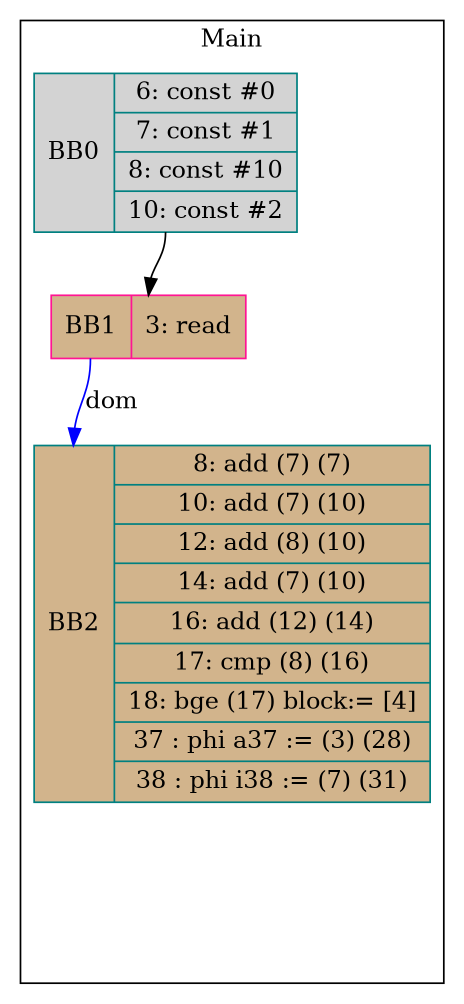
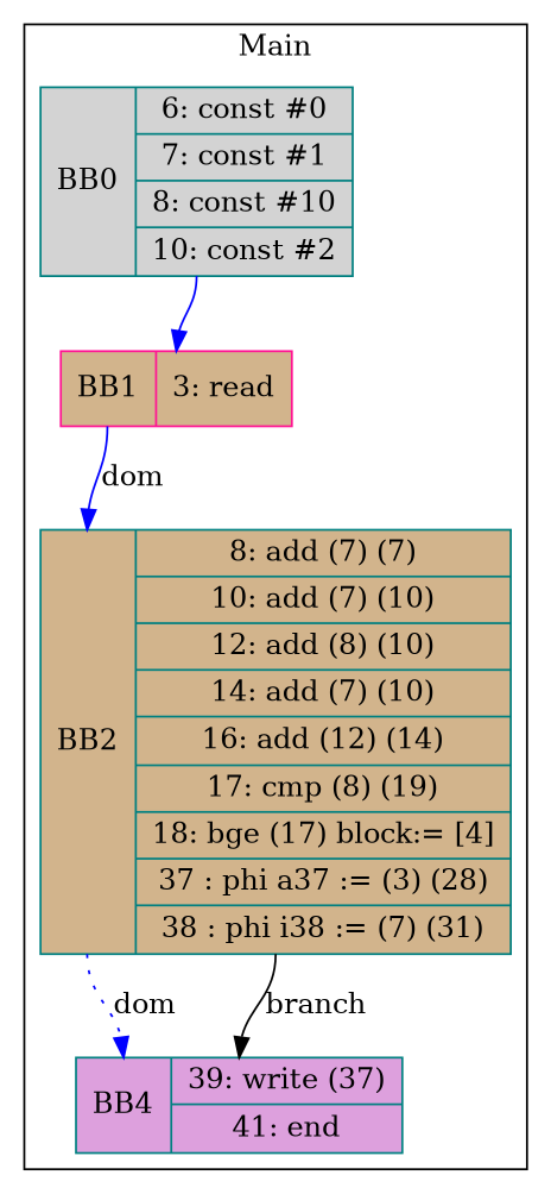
  digraph {
    node [color=teal fillcolor=tan shape=record style=filled]
    edge [headport=n tailport=s]
    n1 [fillcolor=lightgrey label="<b>BB0|{6: const #0|7: const #1|8: const #10|10: const #2}"]
    n2 [color=deeppink label="<b>BB1|{3: read}"]
-   n3 [label="<b>BB2|{8: add (7) (7)|10: add (7) (10)|12: add (8) (10)|14: add (7) (10)|16: add (12) (14)|17: cmp (8) (16)|18: bge (17) block:= [4]|37 : phi a37 := (3) (28)|38 : phi i38 := (7) (31)}"]
+   n3 [label="<b>BB2|{8: add (7) (7)|10: add (7) (10)|12: add (8) (10)|14: add (7) (10)|16: add (12) (14)|17: cmp (8) (19)|18: bge (17) block:= [4]|37 : phi a37 := (3) (28)|38 : phi i38 := (7) (31)}"]
+   n4 [fillcolor=plum label="<b>BB4|{39: write (37)|41: end}"]
    subgraph cluster_1 {
      label=Main
      n1
      n2
      n3
+     n4
    }
-   n1 -> n2
+   n1 -> n2 [color=blue]
    n2 -> n3 [color=blue headport=b label=dom style=solid tailport=b]
+   n3 -> n4 [color=blue headport=b label=dom style=dotted tailport=b]
+   n3 -> n4 [label=branch]
  }
